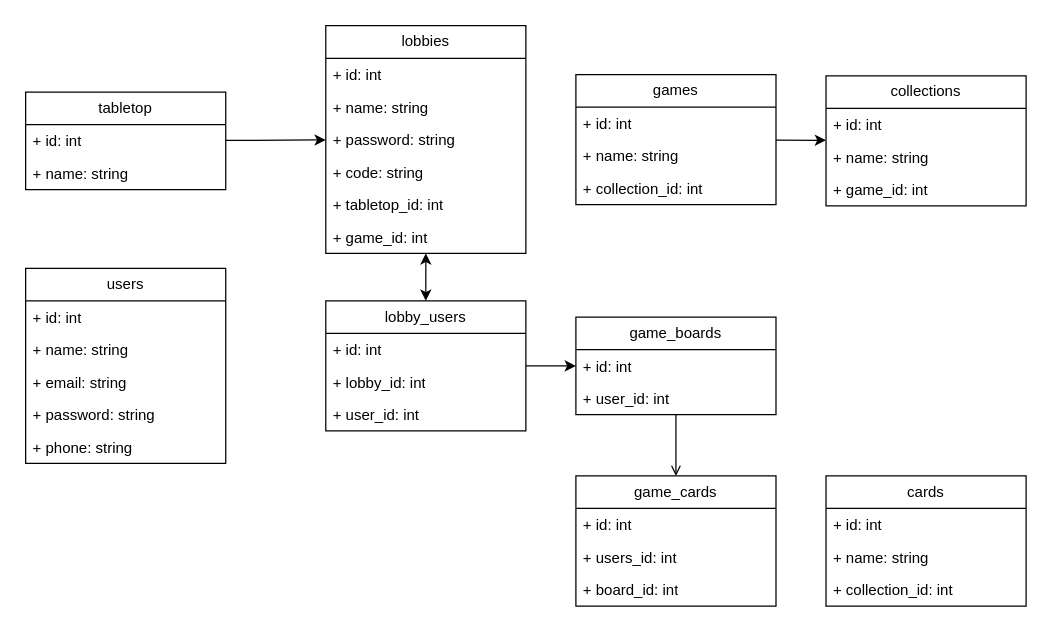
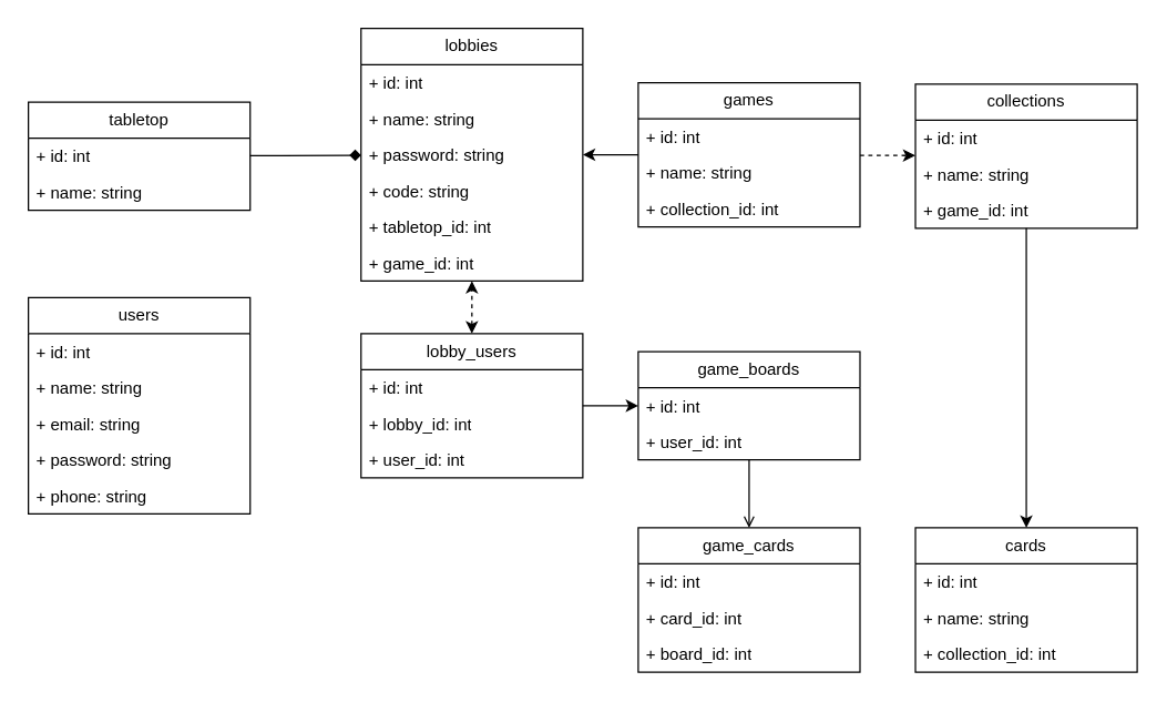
  <mxCell id="0" />
  <mxCell id="1" parent="0" />
  <mxCell id="2" value="games" style="swimlane;fontStyle=0;childLayout=stackLayout;horizontal=1;startSize=26;fillColor=none;horizontalStack=0;resizeParent=1;resizeParentMax=0;resizeLast=0;collapsible=1;marginBottom=0;whiteSpace=wrap;html=1;" vertex="1" parent="1"><mxGeometry x="460" y="59" width="160" height="104" as="geometry" /></mxCell>
  <mxCell id="3" value="+ id: int" style="text;strokeColor=none;fillColor=none;align=left;verticalAlign=top;spacingLeft=4;spacingRight=4;overflow=hidden;rotatable=0;points=[[0,0.5],[1,0.5]];portConstraint=eastwest;whiteSpace=wrap;html=1;" vertex="1" parent="2"><mxGeometry y="26" width="160" height="26" as="geometry" /></mxCell>
  <mxCell id="4" value="+ name: string" style="text;strokeColor=none;fillColor=none;align=left;verticalAlign=top;spacingLeft=4;spacingRight=4;overflow=hidden;rotatable=0;points=[[0,0.5],[1,0.5]];portConstraint=eastwest;whiteSpace=wrap;html=1;" vertex="1" parent="2"><mxGeometry y="52" width="160" height="26" as="geometry" /></mxCell>
  <mxCell id="5" value="+ collection_id: int" style="text;strokeColor=none;fillColor=none;align=left;verticalAlign=top;spacingLeft=4;spacingRight=4;overflow=hidden;rotatable=0;points=[[0,0.5],[1,0.5]];portConstraint=eastwest;whiteSpace=wrap;html=1;" vertex="1" parent="2"><mxGeometry y="78" width="160" height="26" as="geometry" /></mxCell>
  <mxCell id="6" value="users" style="swimlane;fontStyle=0;childLayout=stackLayout;horizontal=1;startSize=26;fillColor=none;horizontalStack=0;resizeParent=1;resizeParentMax=0;resizeLast=0;collapsible=1;marginBottom=0;whiteSpace=wrap;html=1;" vertex="1" parent="1"><mxGeometry x="20" y="214" width="160" height="156" as="geometry" /></mxCell>
  <mxCell id="7" value="+ id: int" style="text;strokeColor=none;fillColor=none;align=left;verticalAlign=top;spacingLeft=4;spacingRight=4;overflow=hidden;rotatable=0;points=[[0,0.5],[1,0.5]];portConstraint=eastwest;whiteSpace=wrap;html=1;" vertex="1" parent="6"><mxGeometry y="26" width="160" height="26" as="geometry" /></mxCell>
  <mxCell id="8" value="+ name: string" style="text;strokeColor=none;fillColor=none;align=left;verticalAlign=top;spacingLeft=4;spacingRight=4;overflow=hidden;rotatable=0;points=[[0,0.5],[1,0.5]];portConstraint=eastwest;whiteSpace=wrap;html=1;" vertex="1" parent="6"><mxGeometry y="52" width="160" height="26" as="geometry" /></mxCell>
  <mxCell id="9" value="+ email: string" style="text;strokeColor=none;fillColor=none;align=left;verticalAlign=top;spacingLeft=4;spacingRight=4;overflow=hidden;rotatable=0;points=[[0,0.5],[1,0.5]];portConstraint=eastwest;whiteSpace=wrap;html=1;" vertex="1" parent="6"><mxGeometry y="78" width="160" height="26" as="geometry" /></mxCell>
  <mxCell id="10" value="+ password: string" style="text;strokeColor=none;fillColor=none;align=left;verticalAlign=top;spacingLeft=4;spacingRight=4;overflow=hidden;rotatable=0;points=[[0,0.5],[1,0.5]];portConstraint=eastwest;whiteSpace=wrap;html=1;" vertex="1" parent="6"><mxGeometry y="104" width="160" height="26" as="geometry" /></mxCell>
  <mxCell id="11" value="+ phone: string" style="text;strokeColor=none;fillColor=none;align=left;verticalAlign=top;spacingLeft=4;spacingRight=4;overflow=hidden;rotatable=0;points=[[0,0.5],[1,0.5]];portConstraint=eastwest;whiteSpace=wrap;html=1;" vertex="1" parent="6"><mxGeometry y="130" width="160" height="26" as="geometry" /></mxCell>
  <mxCell id="12" value="lobbies" style="swimlane;fontStyle=0;childLayout=stackLayout;horizontal=1;startSize=26;fillColor=none;horizontalStack=0;resizeParent=1;resizeParentMax=0;resizeLast=0;collapsible=1;marginBottom=0;whiteSpace=wrap;html=1;" vertex="1" parent="1"><mxGeometry x="260" y="20" width="160" height="182" as="geometry" /></mxCell>
  <mxCell id="13" value="+ id: int" style="text;strokeColor=none;fillColor=none;align=left;verticalAlign=top;spacingLeft=4;spacingRight=4;overflow=hidden;rotatable=0;points=[[0,0.5],[1,0.5]];portConstraint=eastwest;whiteSpace=wrap;html=1;" vertex="1" parent="12"><mxGeometry y="26" width="160" height="26" as="geometry" /></mxCell>
  <mxCell id="14" value="+ name: string" style="text;strokeColor=none;fillColor=none;align=left;verticalAlign=top;spacingLeft=4;spacingRight=4;overflow=hidden;rotatable=0;points=[[0,0.5],[1,0.5]];portConstraint=eastwest;whiteSpace=wrap;html=1;" vertex="1" parent="12"><mxGeometry y="52" width="160" height="26" as="geometry" /></mxCell>
  <mxCell id="15" value="+ password: string" style="text;strokeColor=none;fillColor=none;align=left;verticalAlign=top;spacingLeft=4;spacingRight=4;overflow=hidden;rotatable=0;points=[[0,0.5],[1,0.5]];portConstraint=eastwest;whiteSpace=wrap;html=1;" vertex="1" parent="12"><mxGeometry y="78" width="160" height="26" as="geometry" /></mxCell>
  <mxCell id="16" value="+ code: string" style="text;strokeColor=none;fillColor=none;align=left;verticalAlign=top;spacingLeft=4;spacingRight=4;overflow=hidden;rotatable=0;points=[[0,0.5],[1,0.5]];portConstraint=eastwest;whiteSpace=wrap;html=1;" vertex="1" parent="12"><mxGeometry y="104" width="160" height="26" as="geometry" /></mxCell>
  <mxCell id="17" value="+ tabletop_id: int" style="text;strokeColor=none;fillColor=none;align=left;verticalAlign=top;spacingLeft=4;spacingRight=4;overflow=hidden;rotatable=0;points=[[0,0.5],[1,0.5]];portConstraint=eastwest;whiteSpace=wrap;html=1;" vertex="1" parent="12"><mxGeometry y="130" width="160" height="26" as="geometry" /></mxCell>
  <mxCell id="18" value="+ game_id: int" style="text;strokeColor=none;fillColor=none;align=left;verticalAlign=top;spacingLeft=4;spacingRight=4;overflow=hidden;rotatable=0;points=[[0,0.5],[1,0.5]];portConstraint=eastwest;whiteSpace=wrap;html=1;" vertex="1" parent="12"><mxGeometry y="156" width="160" height="26" as="geometry" /></mxCell>
+ <mxCell id="19" value="" style="endArrow=classic;html=1;rounded=0;" edge="1" parent="1" source="2" target="12"><mxGeometry width="50" height="50" relative="1" as="geometry"><mxPoint x="450" y="200" as="sourcePoint" /><mxPoint x="260" y="400" as="targetPoint" /></mxGeometry></mxCell>
  <mxCell id="20" value="lobby_users" style="swimlane;fontStyle=0;childLayout=stackLayout;horizontal=1;startSize=26;fillColor=none;horizontalStack=0;resizeParent=1;resizeParentMax=0;resizeLast=0;collapsible=1;marginBottom=0;whiteSpace=wrap;html=1;" vertex="1" parent="1"><mxGeometry x="260" y="240" width="160" height="104" as="geometry" /></mxCell>
  <mxCell id="21" value="+ id: int" style="text;strokeColor=none;fillColor=none;align=left;verticalAlign=top;spacingLeft=4;spacingRight=4;overflow=hidden;rotatable=0;points=[[0,0.5],[1,0.5]];portConstraint=eastwest;whiteSpace=wrap;html=1;" vertex="1" parent="20"><mxGeometry y="26" width="160" height="26" as="geometry" /></mxCell>
  <mxCell id="22" value="+ lobby_id: int" style="text;strokeColor=none;fillColor=none;align=left;verticalAlign=top;spacingLeft=4;spacingRight=4;overflow=hidden;rotatable=0;points=[[0,0.5],[1,0.5]];portConstraint=eastwest;whiteSpace=wrap;html=1;" vertex="1" parent="20"><mxGeometry y="52" width="160" height="26" as="geometry" /></mxCell>
  <mxCell id="23" value="+ user_id: int" style="text;strokeColor=none;fillColor=none;align=left;verticalAlign=top;spacingLeft=4;spacingRight=4;overflow=hidden;rotatable=0;points=[[0,0.5],[1,0.5]];portConstraint=eastwest;whiteSpace=wrap;html=1;" vertex="1" parent="20"><mxGeometry y="78" width="160" height="26" as="geometry" /></mxCell>
- <mxCell id="24" value="" style="endArrow=classic;startArrow=classic;html=1;rounded=0;" edge="1" parent="1" source="20" target="12"><mxGeometry width="50" height="50" relative="1" as="geometry"><mxPoint x="-30" y="400" as="sourcePoint" /><mxPoint x="260" y="380" as="targetPoint" /></mxGeometry></mxCell>
+ <mxCell id="24" value="" style="endArrow=classic;startArrow=classic;html=1;rounded=0;dashed=1;" edge="1" parent="1" source="20" target="12"><mxGeometry width="50" height="50" relative="1" as="geometry"><mxPoint x="-30" y="400" as="sourcePoint" /><mxPoint x="260" y="380" as="targetPoint" /></mxGeometry></mxCell>
  <mxCell id="25" value="collections" style="swimlane;fontStyle=0;childLayout=stackLayout;horizontal=1;startSize=26;fillColor=none;horizontalStack=0;resizeParent=1;resizeParentMax=0;resizeLast=0;collapsible=1;marginBottom=0;whiteSpace=wrap;html=1;" vertex="1" parent="1"><mxGeometry x="660" y="60" width="160" height="104" as="geometry" /></mxCell>
  <mxCell id="26" value="+ id: int" style="text;strokeColor=none;fillColor=none;align=left;verticalAlign=top;spacingLeft=4;spacingRight=4;overflow=hidden;rotatable=0;points=[[0,0.5],[1,0.5]];portConstraint=eastwest;whiteSpace=wrap;html=1;" vertex="1" parent="25"><mxGeometry y="26" width="160" height="26" as="geometry" /></mxCell>
  <mxCell id="27" value="+ name: string" style="text;strokeColor=none;fillColor=none;align=left;verticalAlign=top;spacingLeft=4;spacingRight=4;overflow=hidden;rotatable=0;points=[[0,0.5],[1,0.5]];portConstraint=eastwest;whiteSpace=wrap;html=1;" vertex="1" parent="25"><mxGeometry y="52" width="160" height="26" as="geometry" /></mxCell>
  <mxCell id="28" value="+ game_id: int" style="text;strokeColor=none;fillColor=none;align=left;verticalAlign=top;spacingLeft=4;spacingRight=4;overflow=hidden;rotatable=0;points=[[0,0.5],[1,0.5]];portConstraint=eastwest;whiteSpace=wrap;html=1;" vertex="1" parent="25"><mxGeometry y="78" width="160" height="26" as="geometry" /></mxCell>
  <mxCell id="29" value="cards" style="swimlane;fontStyle=0;childLayout=stackLayout;horizontal=1;startSize=26;fillColor=none;horizontalStack=0;resizeParent=1;resizeParentMax=0;resizeLast=0;collapsible=1;marginBottom=0;whiteSpace=wrap;html=1;" vertex="1" parent="1"><mxGeometry x="660" y="380" width="160" height="104" as="geometry" /></mxCell>
  <mxCell id="30" value="+ id: int" style="text;strokeColor=none;fillColor=none;align=left;verticalAlign=top;spacingLeft=4;spacingRight=4;overflow=hidden;rotatable=0;points=[[0,0.5],[1,0.5]];portConstraint=eastwest;whiteSpace=wrap;html=1;" vertex="1" parent="29"><mxGeometry y="26" width="160" height="26" as="geometry" /></mxCell>
  <mxCell id="31" value="+ name: string" style="text;strokeColor=none;fillColor=none;align=left;verticalAlign=top;spacingLeft=4;spacingRight=4;overflow=hidden;rotatable=0;points=[[0,0.5],[1,0.5]];portConstraint=eastwest;whiteSpace=wrap;html=1;" vertex="1" parent="29"><mxGeometry y="52" width="160" height="26" as="geometry" /></mxCell>
  <mxCell id="32" value="+ collection_id: int" style="text;strokeColor=none;fillColor=none;align=left;verticalAlign=top;spacingLeft=4;spacingRight=4;overflow=hidden;rotatable=0;points=[[0,0.5],[1,0.5]];portConstraint=eastwest;whiteSpace=wrap;html=1;" vertex="1" parent="29"><mxGeometry y="78" width="160" height="26" as="geometry" /></mxCell>
  <mxCell id="33" value="tabletop" style="swimlane;fontStyle=0;childLayout=stackLayout;horizontal=1;startSize=26;fillColor=none;horizontalStack=0;resizeParent=1;resizeParentMax=0;resizeLast=0;collapsible=1;marginBottom=0;whiteSpace=wrap;html=1;" vertex="1" parent="1"><mxGeometry x="20" y="73" width="160" height="78" as="geometry" /></mxCell>
  <mxCell id="34" value="+ id: int" style="text;strokeColor=none;fillColor=none;align=left;verticalAlign=top;spacingLeft=4;spacingRight=4;overflow=hidden;rotatable=0;points=[[0,0.5],[1,0.5]];portConstraint=eastwest;whiteSpace=wrap;html=1;" vertex="1" parent="33"><mxGeometry y="26" width="160" height="26" as="geometry" /></mxCell>
  <mxCell id="35" value="+ name: string" style="text;strokeColor=none;fillColor=none;align=left;verticalAlign=top;spacingLeft=4;spacingRight=4;overflow=hidden;rotatable=0;points=[[0,0.5],[1,0.5]];portConstraint=eastwest;whiteSpace=wrap;html=1;" vertex="1" parent="33"><mxGeometry y="52" width="160" height="26" as="geometry" /></mxCell>
- <mxCell id="36" value="" style="endArrow=classic;html=1;rounded=0;" edge="1" parent="1" source="33" target="12"><mxGeometry width="50" height="50" relative="1" as="geometry"><mxPoint x="470" y="125" as="sourcePoint" /><mxPoint x="480" y="30" as="targetPoint" /></mxGeometry></mxCell>
+ <mxCell id="36" value="" style="endArrow=diamond;html=1;rounded=0;" edge="1" parent="1" source="33" target="12"><mxGeometry width="50" height="50" relative="1" as="geometry"><mxPoint x="470" y="125" as="sourcePoint" /><mxPoint x="480" y="30" as="targetPoint" /></mxGeometry></mxCell>
  <mxCell id="37" value="game_cards" style="swimlane;fontStyle=0;childLayout=stackLayout;horizontal=1;startSize=26;fillColor=none;horizontalStack=0;resizeParent=1;resizeParentMax=0;resizeLast=0;collapsible=1;marginBottom=0;whiteSpace=wrap;html=1;" vertex="1" parent="1"><mxGeometry x="460" y="380" width="160" height="104" as="geometry" /></mxCell>
  <mxCell id="38" value="+ id: int" style="text;strokeColor=none;fillColor=none;align=left;verticalAlign=top;spacingLeft=4;spacingRight=4;overflow=hidden;rotatable=0;points=[[0,0.5],[1,0.5]];portConstraint=eastwest;whiteSpace=wrap;html=1;" vertex="1" parent="37"><mxGeometry y="26" width="160" height="26" as="geometry" /></mxCell>
- <mxCell id="39" value="+ users_id: int" style="text;strokeColor=none;fillColor=none;align=left;verticalAlign=top;spacingLeft=4;spacingRight=4;overflow=hidden;rotatable=0;points=[[0,0.5],[1,0.5]];portConstraint=eastwest;whiteSpace=wrap;html=1;" vertex="1" parent="37"><mxGeometry y="52" width="160" height="26" as="geometry" /></mxCell>
+ <mxCell id="39" value="+ card_id: int" style="text;strokeColor=none;fillColor=none;align=left;verticalAlign=top;spacingLeft=4;spacingRight=4;overflow=hidden;rotatable=0;points=[[0,0.5],[1,0.5]];portConstraint=eastwest;whiteSpace=wrap;html=1;" vertex="1" parent="37"><mxGeometry y="52" width="160" height="26" as="geometry" /></mxCell>
  <mxCell id="40" value="+ board_id: int" style="text;strokeColor=none;fillColor=none;align=left;verticalAlign=top;spacingLeft=4;spacingRight=4;overflow=hidden;rotatable=0;points=[[0,0.5],[1,0.5]];portConstraint=eastwest;whiteSpace=wrap;html=1;" vertex="1" parent="37"><mxGeometry y="78" width="160" height="26" as="geometry" /></mxCell>
- <mxCell id="42" value="" style="endArrow=classic;html=1;rounded=0;" edge="1" parent="1" source="2" target="25"><mxGeometry width="50" height="50" relative="1" as="geometry"><mxPoint x="550" y="10" as="sourcePoint" /><mxPoint x="250" y="260" as="targetPoint" /></mxGeometry></mxCell>
+ <mxCell id="41" value="" style="endArrow=classic;html=1;rounded=0;" edge="1" parent="1" source="25" target="29"><mxGeometry width="50" height="50" relative="1" as="geometry"><mxPoint x="430" y="148" as="sourcePoint" /><mxPoint x="470" y="148" as="targetPoint" /></mxGeometry></mxCell>
+ <mxCell id="42" value="" style="endArrow=classic;html=1;rounded=0;dashed=1;" edge="1" parent="1" source="2" target="25"><mxGeometry width="50" height="50" relative="1" as="geometry"><mxPoint x="550" y="10" as="sourcePoint" /><mxPoint x="250" y="260" as="targetPoint" /></mxGeometry></mxCell>
  <mxCell id="43" value="game_boards" style="swimlane;fontStyle=0;childLayout=stackLayout;horizontal=1;startSize=26;fillColor=none;horizontalStack=0;resizeParent=1;resizeParentMax=0;resizeLast=0;collapsible=1;marginBottom=0;whiteSpace=wrap;html=1;" vertex="1" parent="1"><mxGeometry x="460" y="253" width="160" height="78" as="geometry" /></mxCell>
  <mxCell id="44" value="+ id: int" style="text;strokeColor=none;fillColor=none;align=left;verticalAlign=top;spacingLeft=4;spacingRight=4;overflow=hidden;rotatable=0;points=[[0,0.5],[1,0.5]];portConstraint=eastwest;whiteSpace=wrap;html=1;" vertex="1" parent="43"><mxGeometry y="26" width="160" height="26" as="geometry" /></mxCell>
  <mxCell id="45" value="+ user_id: int" style="text;strokeColor=none;fillColor=none;align=left;verticalAlign=top;spacingLeft=4;spacingRight=4;overflow=hidden;rotatable=0;points=[[0,0.5],[1,0.5]];portConstraint=eastwest;whiteSpace=wrap;html=1;" vertex="1" parent="43"><mxGeometry y="52" width="160" height="26" as="geometry" /></mxCell>
  <mxCell id="46" value="" style="endArrow=open;html=1;rounded=0;" edge="1" parent="1" source="43" target="37"><mxGeometry width="50" height="50" relative="1" as="geometry"><mxPoint x="470" y="260" as="sourcePoint" /><mxPoint x="250" y="350" as="targetPoint" /></mxGeometry></mxCell>
  <mxCell id="47" value="" style="endArrow=classic;html=1;rounded=0;" edge="1" parent="1" source="20" target="43"><mxGeometry width="50" height="50" relative="1" as="geometry"><mxPoint x="416" y="361" as="sourcePoint" /><mxPoint x="479" y="430" as="targetPoint" /></mxGeometry></mxCell>
